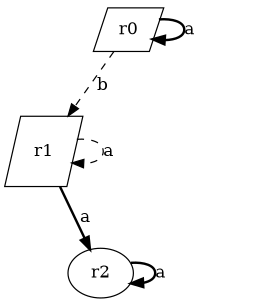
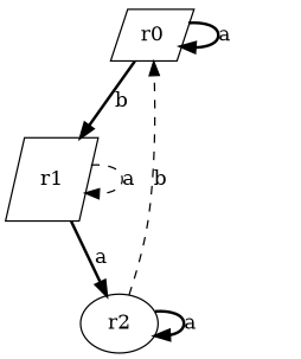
  digraph {
    rankdir=TB
    node [margin=0.1 shape=parallelogram]
    edge [style=bold]
    r0 [margin=0]
    r1
    r2 [shape=ellipse]
    " " [color=white shape=ellipse width=0]
    r0 -> r0 [label=a]
-   r0 -> r1 [label=b style=dashed]
+   r0 -> r1 [label=b]
    r1 -> r1 [label=a style=dashed]
    r1 -> r2 [label=a]
+   r2 -> r0 [label=b style=dashed]
    r2 -> r2 [label=a]
  }
